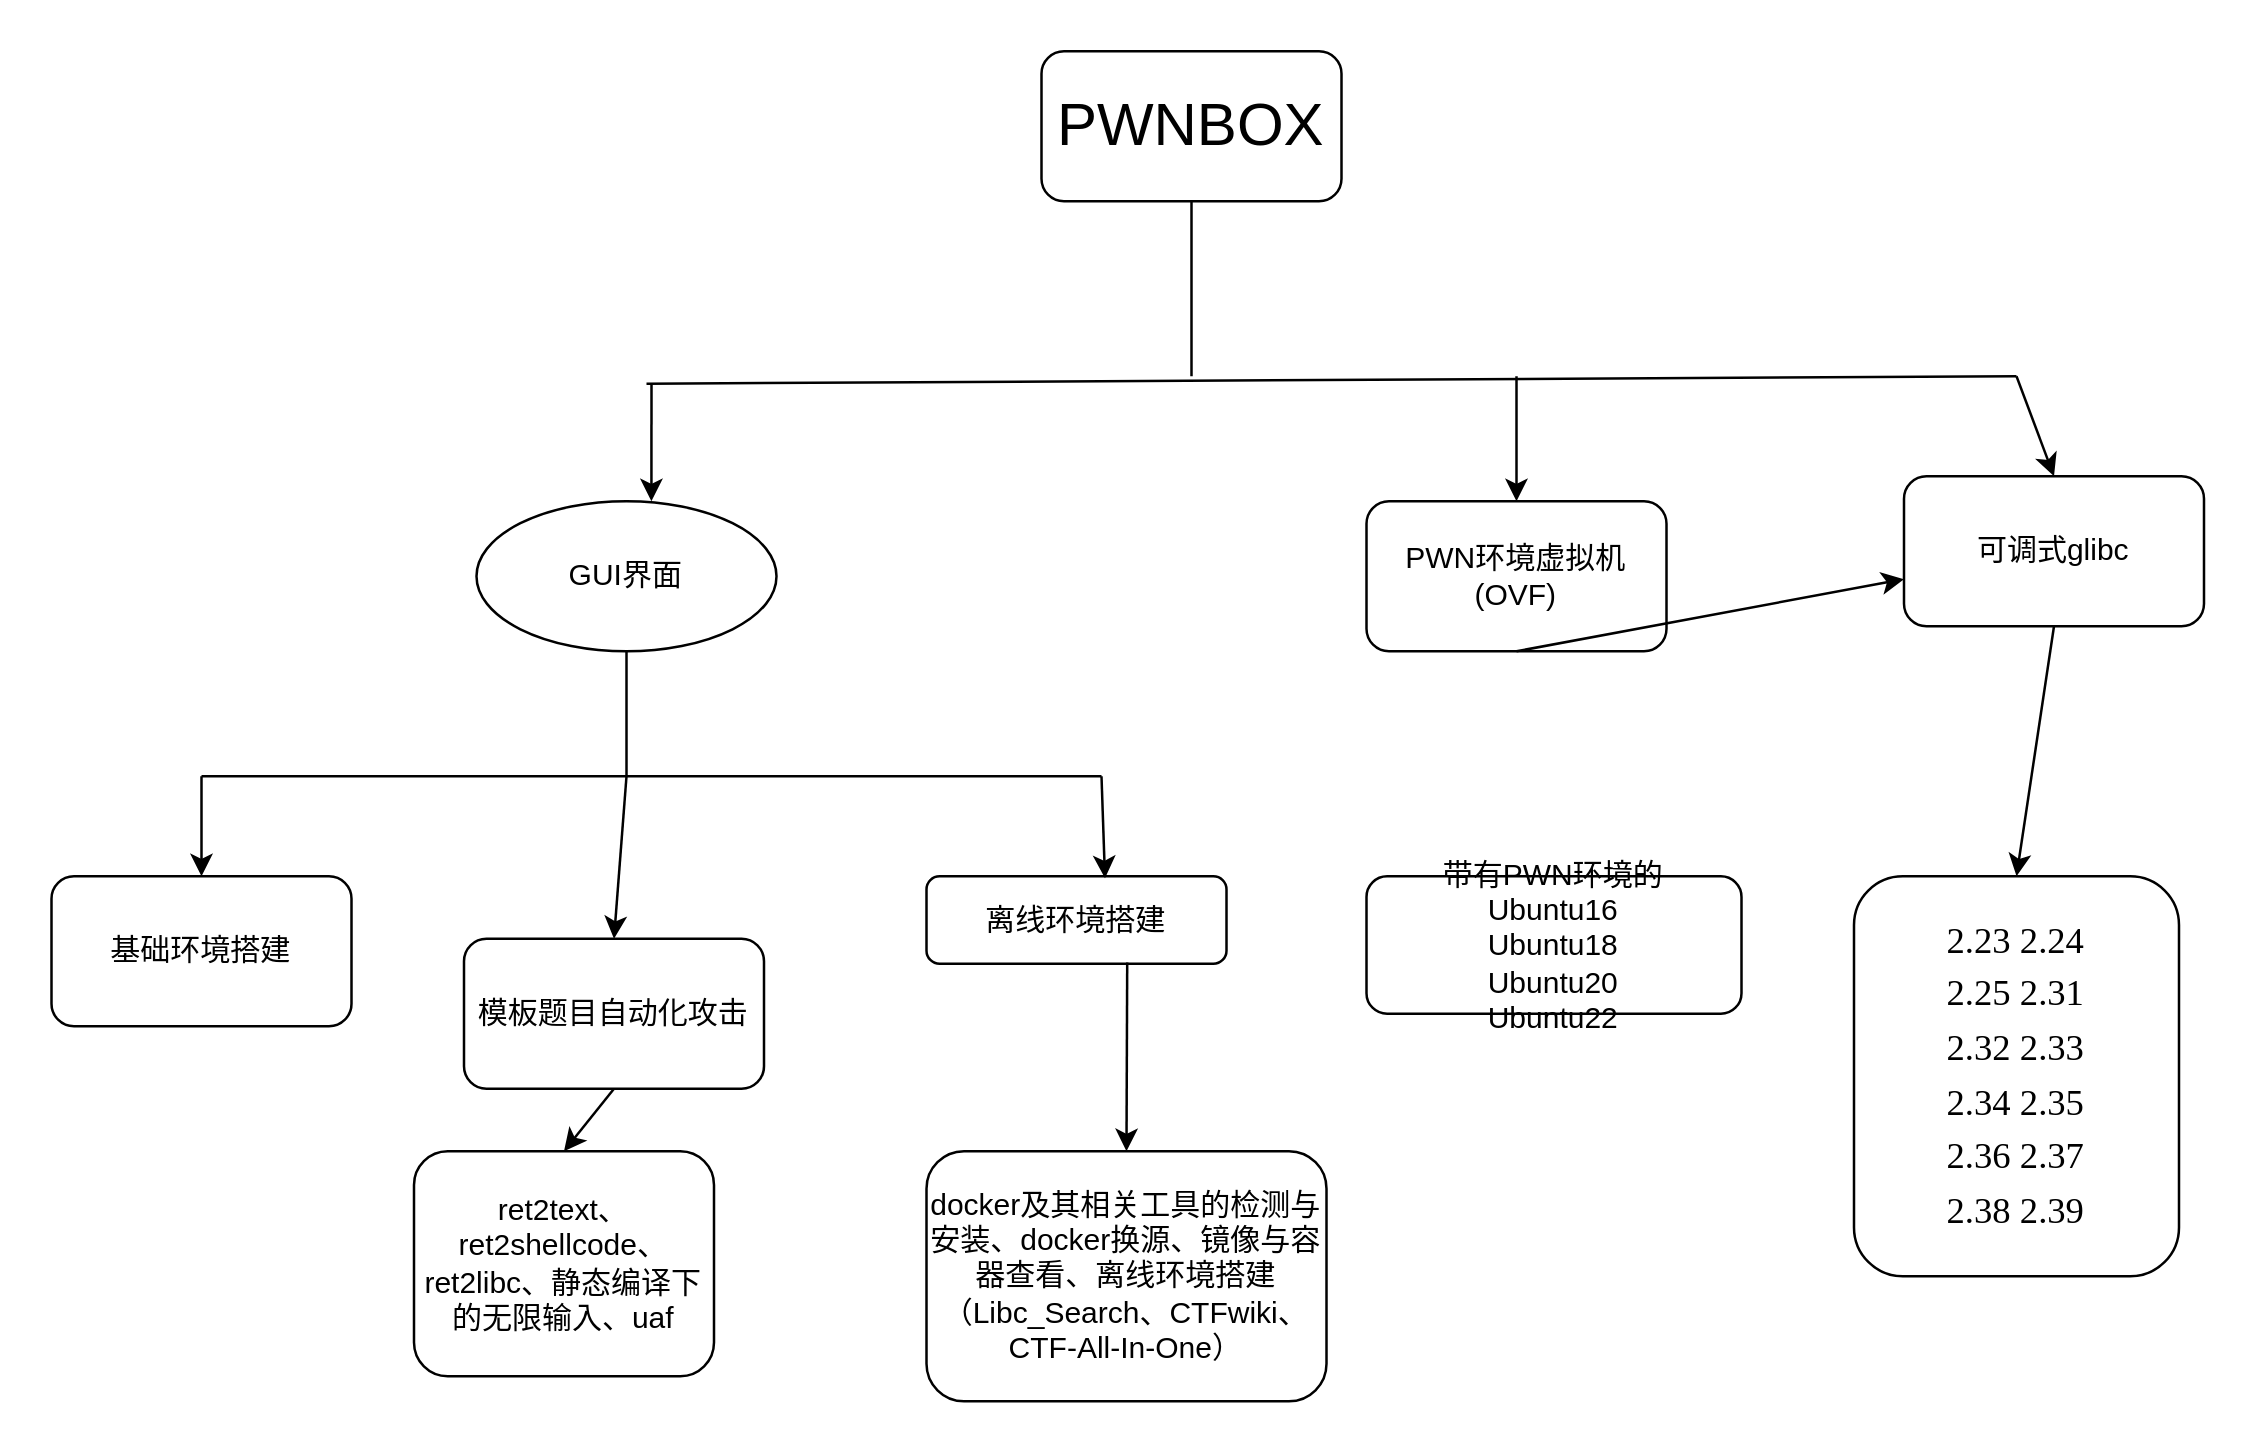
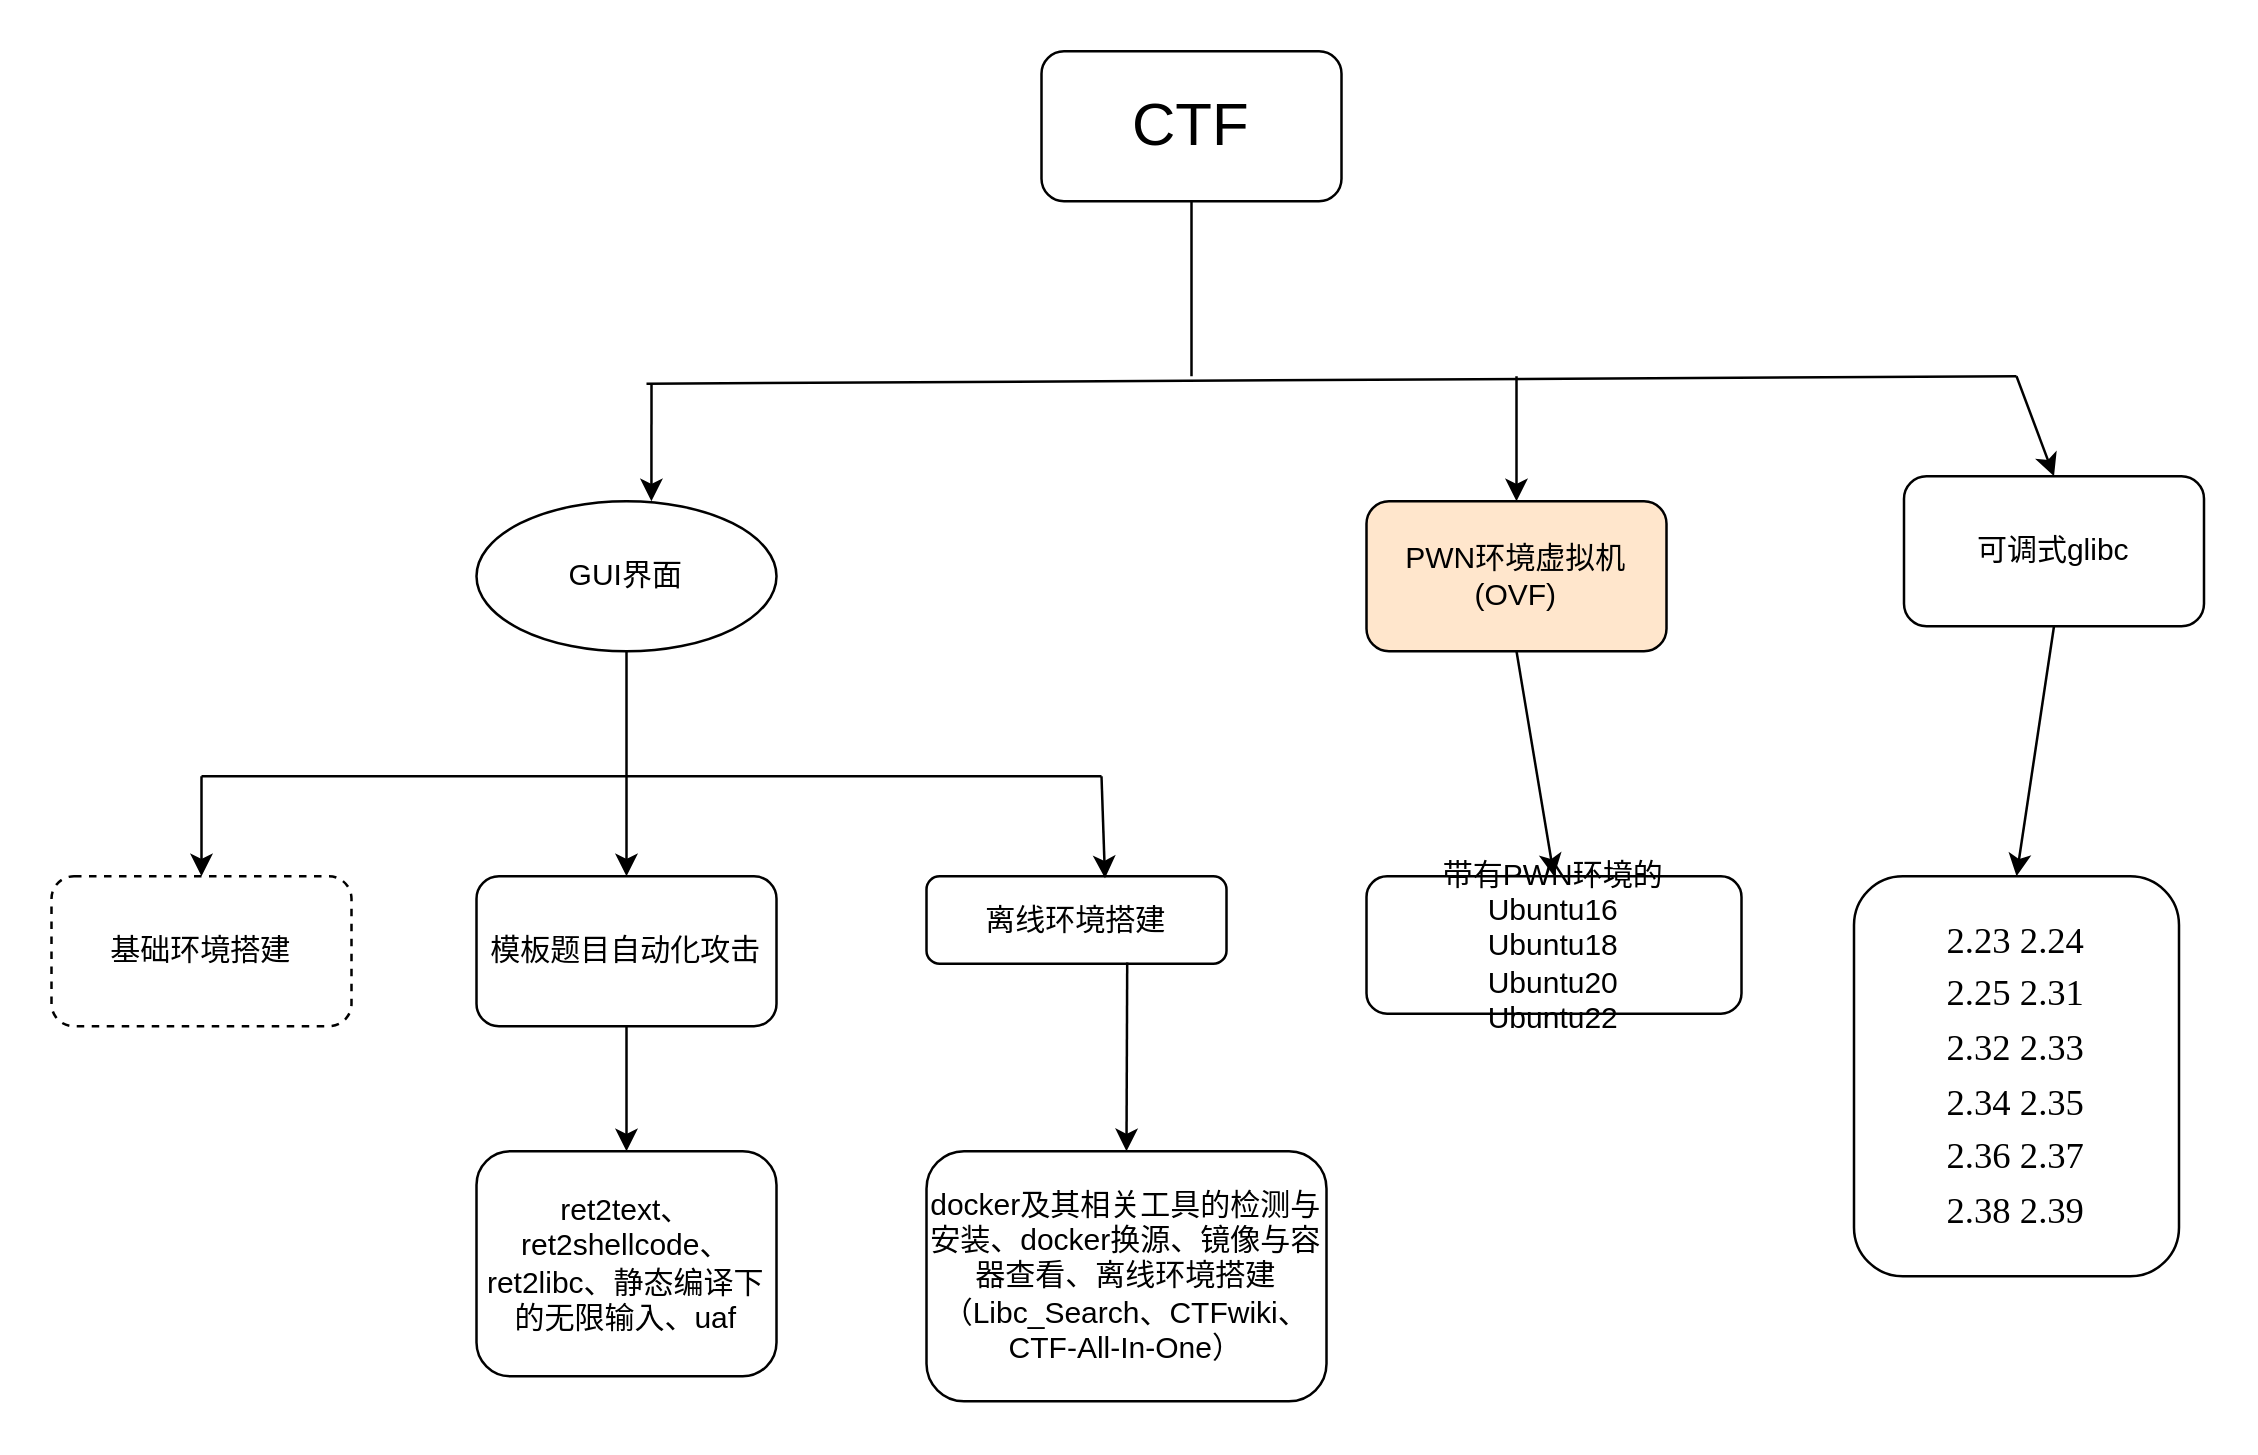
  <mxCell id="0" />
  <mxCell id="1" parent="0" />
- <mxCell id="2" value="&lt;font style=&quot;font-size: 24px;&quot;&gt;PWNBOX&lt;/font&gt;" style="rounded=1;whiteSpace=wrap;html=1;" parent="1" vertex="1"><mxGeometry x="416" y="20" width="120" height="60" as="geometry" /></mxCell>
+ <mxCell id="2" value="&lt;font style=&quot;font-size: 24px;&quot;&gt;CTF&lt;/font&gt;" style="rounded=1;whiteSpace=wrap;html=1;" parent="1" vertex="1"><mxGeometry x="416" y="20" width="120" height="60" as="geometry" /></mxCell>
  <mxCell id="3" value="GUI界面" style="ellipse;whiteSpace=wrap;html=1;" parent="1" vertex="1"><mxGeometry x="190" y="200" width="120" height="60" as="geometry" /></mxCell>
- <mxCell id="4" value="PWN环境虚拟机(OVF)" style="rounded=1;whiteSpace=wrap;html=1;" parent="1" vertex="1"><mxGeometry x="546" y="200" width="120" height="60" as="geometry" /></mxCell>
+ <mxCell id="4" value="PWN环境虚拟机(OVF)" style="rounded=1;whiteSpace=wrap;html=1;fillColor=#ffe6cc;" parent="1" vertex="1"><mxGeometry x="546" y="200" width="120" height="60" as="geometry" /></mxCell>
  <mxCell id="5" value="可调式glibc" style="rounded=1;whiteSpace=wrap;html=1;" parent="1" vertex="1"><mxGeometry x="761" y="190" width="120" height="60" as="geometry" /></mxCell>
  <mxCell id="6" value="&lt;div&gt;带有PWN环境的&lt;/div&gt;Ubuntu16&lt;div&gt;Ubuntu18&lt;/div&gt;&lt;div&gt;Ubuntu20&lt;/div&gt;&lt;div&gt;Ubuntu22&lt;/div&gt;" style="rounded=1;whiteSpace=wrap;html=1;" parent="1" vertex="1"><mxGeometry x="546" y="350" width="150" height="55" as="geometry" /></mxCell>
  <mxCell id="7" value="&lt;p style=&quot;margin-top: 3pt; margin-bottom: 3pt;&quot; align=&quot;center&quot; class=&quot;MsoNormal&quot;&gt;&lt;span style=&quot;mso-spacerun:'yes';font-family:宋体;font-size:11.0pt;&lt;br/&gt;mso-font-kerning:1.0pt;&quot;&gt;2.23&amp;nbsp;&lt;/span&gt;&lt;span style=&quot;font-family: 宋体; font-size: 11pt; background-color: initial;&quot;&gt;2.24&lt;/span&gt;&lt;/p&gt;&lt;p style=&quot;margin-top: 3pt; margin-bottom: 3pt;&quot; align=&quot;center&quot; class=&quot;MsoNormal&quot;&gt;&lt;span style=&quot;mso-spacerun:'yes';font-family:宋体;font-size:11.0pt;&lt;br/&gt;mso-font-kerning:1.0pt;&quot;&gt;2.25&amp;nbsp;&lt;/span&gt;&lt;span style=&quot;font-family: 宋体; font-size: 11pt; background-color: initial;&quot;&gt;2.31&lt;/span&gt;&lt;/p&gt;&lt;p style=&quot;margin-top: 3pt; margin-bottom: 3pt;&quot; align=&quot;center&quot; class=&quot;MsoNormal&quot;&gt;&lt;span style=&quot;mso-spacerun:'yes';font-family:宋体;font-size:11.0pt;&lt;br/&gt;mso-font-kerning:1.0pt;&quot;&gt;2.32&amp;nbsp;&lt;/span&gt;&lt;span style=&quot;font-family: 宋体; font-size: 11pt; background-color: initial;&quot;&gt;2.33&lt;/span&gt;&lt;/p&gt;&lt;p style=&quot;margin-top: 3pt; margin-bottom: 3pt;&quot; align=&quot;center&quot; class=&quot;MsoNormal&quot;&gt;&lt;span style=&quot;mso-spacerun:'yes';font-family:宋体;font-size:11.0pt;&lt;br/&gt;mso-font-kerning:1.0pt;&quot;&gt;2.34&amp;nbsp;&lt;/span&gt;&lt;span style=&quot;font-family: 宋体; font-size: 11pt; background-color: initial;&quot;&gt;2.35&lt;/span&gt;&lt;/p&gt;&lt;p style=&quot;margin-top: 3pt; margin-bottom: 3pt;&quot; align=&quot;center&quot; class=&quot;MsoNormal&quot;&gt;&lt;span style=&quot;mso-spacerun:'yes';font-family:宋体;font-size:11.0pt;&lt;br/&gt;mso-font-kerning:1.0pt;&quot;&gt;2.36&amp;nbsp;&lt;/span&gt;&lt;span style=&quot;font-family: 宋体; font-size: 11pt; background-color: initial;&quot;&gt;2.37&lt;/span&gt;&lt;/p&gt;&lt;p style=&quot;margin-top: 3pt; margin-bottom: 3pt;&quot; align=&quot;center&quot; class=&quot;MsoNormal&quot;&gt;&lt;span style=&quot;mso-spacerun:'yes';font-family:宋体;font-size:11.0pt;&lt;br/&gt;mso-font-kerning:1.0pt;&quot;&gt;2.38&amp;nbsp;&lt;/span&gt;&lt;span style=&quot;font-family: 宋体; font-size: 11pt; background-color: initial;&quot;&gt;2.39&lt;/span&gt;&lt;/p&gt;" style="rounded=1;whiteSpace=wrap;html=1;" parent="1" vertex="1"><mxGeometry x="741" y="350" width="130" height="160" as="geometry" /></mxCell>
- <mxCell id="8" value="基础环境搭建" style="rounded=1;whiteSpace=wrap;html=1;" parent="1" vertex="1"><mxGeometry x="20" y="350" width="120" height="60" as="geometry" /></mxCell>
- <mxCell id="9" value="模板题目自动化攻击" style="rounded=1;whiteSpace=wrap;html=1;" parent="1" vertex="1"><mxGeometry x="185" y="375" width="120" height="60" as="geometry" /></mxCell>
+ <mxCell id="8" value="基础环境搭建" style="rounded=1;whiteSpace=wrap;html=1;dashed=1;" parent="1" vertex="1"><mxGeometry x="20" y="350" width="120" height="60" as="geometry" /></mxCell>
+ <mxCell id="9" value="模板题目自动化攻击" style="rounded=1;whiteSpace=wrap;html=1;" parent="1" vertex="1"><mxGeometry x="190" y="350" width="120" height="60" as="geometry" /></mxCell>
  <mxCell id="10" value="离线环境搭建" style="rounded=1;whiteSpace=wrap;html=1;" parent="1" vertex="1"><mxGeometry x="370" y="350" width="120" height="35" as="geometry" /></mxCell>
- <mxCell id="11" value="ret2text、ret2shellcode、ret2libc、静态编译下的无限输入、uaf" style="rounded=1;whiteSpace=wrap;html=1;" parent="1" vertex="1"><mxGeometry x="165" y="460" width="120" height="90" as="geometry" /></mxCell>
+ <mxCell id="11" value="ret2text、ret2shellcode、ret2libc、静态编译下的无限输入、uaf" style="rounded=1;whiteSpace=wrap;html=1;" parent="1" vertex="1"><mxGeometry x="190" y="460" width="120" height="90" as="geometry" /></mxCell>
  <mxCell id="12" value="docker及其相关工具的检测与安装、docker换源、镜像与容器查看、离线环境搭建（Libc_Search、CTFwiki、CTF-All-In-One）" style="rounded=1;whiteSpace=wrap;html=1;" parent="1" vertex="1"><mxGeometry x="370" y="460" width="160" height="100" as="geometry" /></mxCell>
  <mxCell id="13" value="" style="endArrow=none;html=1;rounded=0;entryX=0.5;entryY=1;entryDx=0;entryDy=0;" parent="1" target="2" edge="1"><mxGeometry width="50" height="50" relative="1" as="geometry"><mxPoint x="476" y="150" as="sourcePoint" /><mxPoint x="446" y="272" as="targetPoint" /></mxGeometry></mxCell>
  <mxCell id="14" value="" style="endArrow=none;html=1;rounded=0;" parent="1" edge="1"><mxGeometry width="50" height="50" relative="1" as="geometry"><mxPoint x="258" y="153" as="sourcePoint" /><mxPoint x="806" y="150" as="targetPoint" /></mxGeometry></mxCell>
  <mxCell id="15" value="" style="endArrow=classic;html=1;rounded=0;entryX=0.583;entryY=0;entryDx=0;entryDy=0;entryPerimeter=0;" parent="1" target="3" edge="1"><mxGeometry width="50" height="50" relative="1" as="geometry"><mxPoint x="260" y="153" as="sourcePoint" /><mxPoint x="446" y="270" as="targetPoint" /></mxGeometry></mxCell>
  <mxCell id="16" value="" style="endArrow=classic;html=1;rounded=0;entryX=0.5;entryY=0;entryDx=0;entryDy=0;" parent="1" edge="1"><mxGeometry width="50" height="50" relative="1" as="geometry"><mxPoint x="606" y="150" as="sourcePoint" /><mxPoint x="606" y="200" as="targetPoint" /></mxGeometry></mxCell>
  <mxCell id="17" value="" style="endArrow=classic;html=1;rounded=0;entryX=0.5;entryY=0;entryDx=0;entryDy=0;" parent="1" target="5" edge="1"><mxGeometry width="50" height="50" relative="1" as="geometry"><mxPoint x="806" y="150" as="sourcePoint" /><mxPoint x="616" y="210" as="targetPoint" /></mxGeometry></mxCell>
  <mxCell id="18" value="" style="endArrow=classic;html=1;rounded=0;entryX=0.5;entryY=0;entryDx=0;entryDy=0;" parent="1" target="8" edge="1"><mxGeometry width="50" height="50" relative="1" as="geometry"><mxPoint x="80" y="310" as="sourcePoint" /><mxPoint x="400" y="330" as="targetPoint" /></mxGeometry></mxCell>
  <mxCell id="19" value="" style="endArrow=none;html=1;rounded=0;exitX=0.5;exitY=1;exitDx=0;exitDy=0;" parent="1" source="3" edge="1"><mxGeometry width="50" height="50" relative="1" as="geometry"><mxPoint x="350" y="380" as="sourcePoint" /><mxPoint x="250" y="310" as="targetPoint" /></mxGeometry></mxCell>
  <mxCell id="20" value="" style="endArrow=none;html=1;rounded=0;" parent="1" edge="1"><mxGeometry width="50" height="50" relative="1" as="geometry"><mxPoint x="80" y="310" as="sourcePoint" /><mxPoint x="440" y="310" as="targetPoint" /></mxGeometry></mxCell>
  <mxCell id="21" value="" style="endArrow=classic;html=1;rounded=0;entryX=0.5;entryY=0;entryDx=0;entryDy=0;" parent="1" target="9" edge="1"><mxGeometry width="50" height="50" relative="1" as="geometry"><mxPoint x="250" y="310" as="sourcePoint" /><mxPoint x="400" y="330" as="targetPoint" /></mxGeometry></mxCell>
  <mxCell id="22" value="" style="endArrow=classic;html=1;rounded=0;entryX=0.595;entryY=0.022;entryDx=0;entryDy=0;entryPerimeter=0;" parent="1" target="10" edge="1"><mxGeometry width="50" height="50" relative="1" as="geometry"><mxPoint x="440" y="310" as="sourcePoint" /><mxPoint x="400" y="330" as="targetPoint" /></mxGeometry></mxCell>
- <mxCell id="23" value="" style="endArrow=classic;html=1;rounded=0;exitX=0.5;exitY=1;exitDx=0;exitDy=0;" parent="1" source="4" target="5" edge="1"><mxGeometry width="50" height="50" relative="1" as="geometry"><mxPoint x="286" y="380" as="sourcePoint" /><mxPoint x="336" y="330" as="targetPoint" /></mxGeometry></mxCell>
+ <mxCell id="23" value="" style="endArrow=classic;html=1;rounded=0;entryX=0.5;entryY=0;entryDx=0;entryDy=0;exitX=0.5;exitY=1;exitDx=0;exitDy=0;" parent="1" source="4" target="6" edge="1"><mxGeometry width="50" height="50" relative="1" as="geometry"><mxPoint x="286" y="380" as="sourcePoint" /><mxPoint x="336" y="330" as="targetPoint" /></mxGeometry></mxCell>
  <mxCell id="24" value="" style="endArrow=classic;html=1;rounded=0;entryX=0.5;entryY=0;entryDx=0;entryDy=0;exitX=0.5;exitY=1;exitDx=0;exitDy=0;" parent="1" source="5" target="7" edge="1"><mxGeometry width="50" height="50" relative="1" as="geometry"><mxPoint x="616" y="270" as="sourcePoint" /><mxPoint x="616" y="360" as="targetPoint" /></mxGeometry></mxCell>
  <mxCell id="25" value="" style="endArrow=classic;html=1;rounded=0;exitX=0.5;exitY=1;exitDx=0;exitDy=0;entryX=0.5;entryY=0;entryDx=0;entryDy=0;" parent="1" source="9" target="11" edge="1"><mxGeometry width="50" height="50" relative="1" as="geometry"><mxPoint x="90" y="420" as="sourcePoint" /><mxPoint x="90" y="470" as="targetPoint" /></mxGeometry></mxCell>
  <mxCell id="26" value="" style="endArrow=classic;html=1;rounded=0;entryX=0.5;entryY=0;entryDx=0;entryDy=0;exitX=0.669;exitY=0.985;exitDx=0;exitDy=0;exitPerimeter=0;" parent="1" source="10" target="12" edge="1"><mxGeometry width="50" height="50" relative="1" as="geometry"><mxPoint x="100" y="430" as="sourcePoint" /><mxPoint x="100" y="480" as="targetPoint" /></mxGeometry></mxCell>
